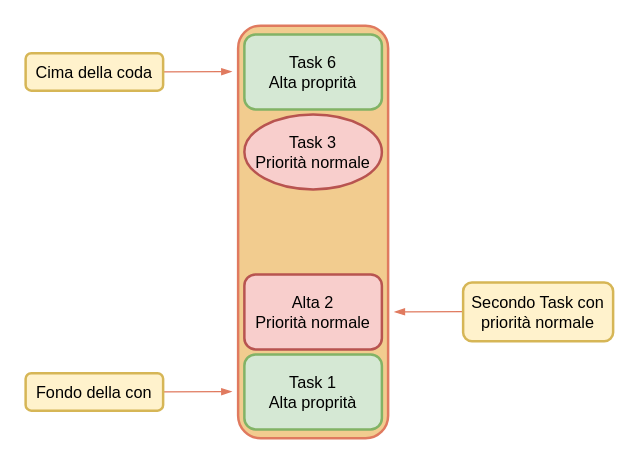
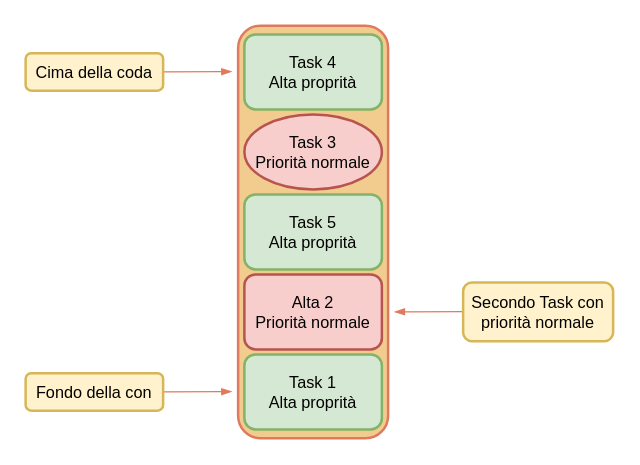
  <mxCell id="0" />
  <mxCell id="1" parent="0" />
  <mxCell id="2" value="" style="rounded=1;whiteSpace=wrap;html=1;strokeWidth=2;fillColor=#F2CC8F;strokeColor=#E07A5F;fontColor=#393C56;" vertex="1" parent="1"><mxGeometry x="190" y="20" width="120" height="330" as="geometry" /></mxCell>
  <mxCell id="3" value="&lt;font color=&quot;#000000&quot; style=&quot;font-size: 13px&quot;&gt;Alta 2&lt;br&gt;Priorità normale&lt;/font&gt;" style="rounded=1;whiteSpace=wrap;html=1;fillColor=#f8cecc;strokeWidth=2;strokeColor=#b85450;" vertex="1" parent="1"><mxGeometry x="195" y="219" width="110" height="60" as="geometry" /></mxCell>
+ <mxCell id="4" value="&lt;span style=&quot;color: rgb(0 , 0 , 0) ; font-size: 13px&quot;&gt;Task 5&lt;br&gt;Alta proprità&lt;/span&gt;" style="rounded=1;whiteSpace=wrap;html=1;fillColor=#d5e8d4;strokeWidth=2;strokeColor=#82b366;" vertex="1" parent="1"><mxGeometry x="195" y="155" width="110" height="60" as="geometry" /></mxCell>
  <mxCell id="5" value="&lt;span style=&quot;color: rgb(0 , 0 , 0) ; font-size: 13px&quot;&gt;Task 3&lt;/span&gt;&lt;br style=&quot;color: rgb(0 , 0 , 0) ; font-size: 13px&quot;&gt;&lt;span style=&quot;color: rgb(0 , 0 , 0) ; font-size: 13px&quot;&gt;Priorità normale&lt;/span&gt;" style="ellipse;whiteSpace=wrap;html=1;fillColor=#f8cecc;strokeWidth=2;strokeColor=#b85450;" vertex="1" parent="1"><mxGeometry x="195" y="91" width="110" height="60" as="geometry" /></mxCell>
- <mxCell id="6" value="&lt;span style=&quot;color: rgb(0 , 0 , 0) ; font-size: 13px&quot;&gt;Task 6&lt;/span&gt;&lt;br style=&quot;color: rgb(0 , 0 , 0) ; font-size: 13px&quot;&gt;&lt;span style=&quot;color: rgb(0 , 0 , 0) ; font-size: 13px&quot;&gt;Alta proprità&lt;/span&gt;" style="rounded=1;whiteSpace=wrap;html=1;fillColor=#d5e8d4;strokeWidth=2;strokeColor=#82b366;" vertex="1" parent="1"><mxGeometry x="195" y="27" width="110" height="60" as="geometry" /></mxCell>
+ <mxCell id="6" value="&lt;span style=&quot;color: rgb(0 , 0 , 0) ; font-size: 13px&quot;&gt;Task 4&lt;/span&gt;&lt;br style=&quot;color: rgb(0 , 0 , 0) ; font-size: 13px&quot;&gt;&lt;span style=&quot;color: rgb(0 , 0 , 0) ; font-size: 13px&quot;&gt;Alta proprità&lt;/span&gt;" style="rounded=1;whiteSpace=wrap;html=1;fillColor=#d5e8d4;strokeWidth=2;strokeColor=#82b366;" vertex="1" parent="1"><mxGeometry x="195" y="27" width="110" height="60" as="geometry" /></mxCell>
  <mxCell id="7" value="&lt;span style=&quot;color: rgb(0 , 0 , 0) ; font-size: 13px&quot;&gt;Task 1&lt;br&gt;Alta proprità&lt;/span&gt;" style="rounded=1;whiteSpace=wrap;html=1;fillColor=#d5e8d4;strokeWidth=2;strokeColor=#82b366;" vertex="1" parent="1"><mxGeometry x="195" y="283" width="110" height="60" as="geometry" /></mxCell>
  <mxCell id="8" value="" style="endArrow=blockThin;html=1;rounded=1;sketch=0;fontFamily=Helvetica;fontSize=13;fontColor=#000000;strokeColor=#E07A5F;fillColor=#F2CC8F;curved=0;endFill=1;" edge="1" parent="1"><mxGeometry width="50" height="50" relative="1" as="geometry"><mxPoint x="130" y="57" as="sourcePoint" /><mxPoint x="185" y="56.8" as="targetPoint" /></mxGeometry></mxCell>
  <mxCell id="9" value="&lt;font color=&quot;#000000&quot;&gt;Cima della coda&lt;/font&gt;" style="rounded=1;whiteSpace=wrap;html=1;sketch=0;fontFamily=Helvetica;fontSize=13;strokeWidth=2;fillColor=#fff2cc;strokeColor=#d6b656;" vertex="1" parent="1"><mxGeometry x="20" y="42" width="110" height="30" as="geometry" /></mxCell>
  <mxCell id="10" value="" style="endArrow=blockThin;html=1;rounded=1;sketch=0;fontFamily=Helvetica;fontSize=13;fontColor=#000000;strokeColor=#E07A5F;fillColor=#F2CC8F;curved=0;endFill=1;" edge="1" parent="1"><mxGeometry width="50" height="50" relative="1" as="geometry"><mxPoint x="130" y="313" as="sourcePoint" /><mxPoint x="185" y="312.8" as="targetPoint" /></mxGeometry></mxCell>
  <mxCell id="11" value="&lt;font color=&quot;#000000&quot;&gt;Fondo della con&lt;/font&gt;" style="rounded=1;whiteSpace=wrap;html=1;sketch=0;fontFamily=Helvetica;fontSize=13;strokeWidth=2;fillColor=#fff2cc;strokeColor=#d6b656;" vertex="1" parent="1"><mxGeometry x="20" y="298" width="110" height="30" as="geometry" /></mxCell>
  <mxCell id="12" value="" style="endArrow=blockThin;html=1;rounded=1;sketch=0;fontFamily=Helvetica;fontSize=13;fontColor=#000000;strokeColor=#E07A5F;fillColor=#F2CC8F;curved=0;endFill=1;" edge="1" parent="1"><mxGeometry width="50" height="50" relative="1" as="geometry"><mxPoint x="370" y="248.8" as="sourcePoint" /><mxPoint x="315" y="249" as="targetPoint" /></mxGeometry></mxCell>
  <mxCell id="13" value="&lt;font color=&quot;#000000&quot;&gt;Secondo Task con priorità normale&lt;/font&gt;" style="rounded=1;whiteSpace=wrap;html=1;sketch=0;fontFamily=Helvetica;fontSize=13;strokeWidth=2;fillColor=#fff2cc;strokeColor=#d6b656;" vertex="1" parent="1"><mxGeometry x="370" y="225.5" width="120" height="47" as="geometry" /></mxCell>
